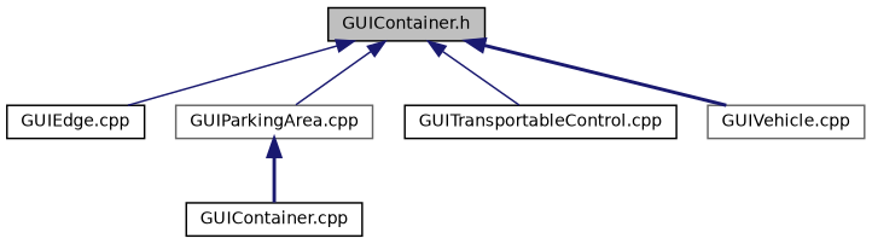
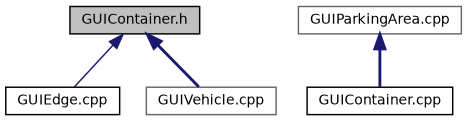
  digraph {
    node [color=black fillcolor=white fontname=Helvetica fontsize=10 shape=record style=filled]
    edge [color=midnightblue dir=back fontname=Helvetica fontsize=10 labelfontname=Helvetica labelfontsize=10 style=solid]
    n1 [fillcolor=grey75 fontcolor=black height=0.2 label="GUIContainer.h" width=0.4]
    n2 [height=0.2 label="GUIEdge.cpp" width=0.4]
    n3 [color=gray40 height=0.2 label="GUIParkingArea.cpp" width=0.4]
-   n4 [height=0.2 label="GUITransportableControl.cpp" width=0.4]
    n5 [color=gray40 height=0.2 label="GUIVehicle.cpp" width=0.4]
    n6 [height=0.2 label="GUIContainer.cpp" width=0.4]
    n1 -> n2
-   n1 -> n3
-   n1 -> n4
    n1 -> n5 [style=bold]
    n3 -> n6 [style=bold]
  }
